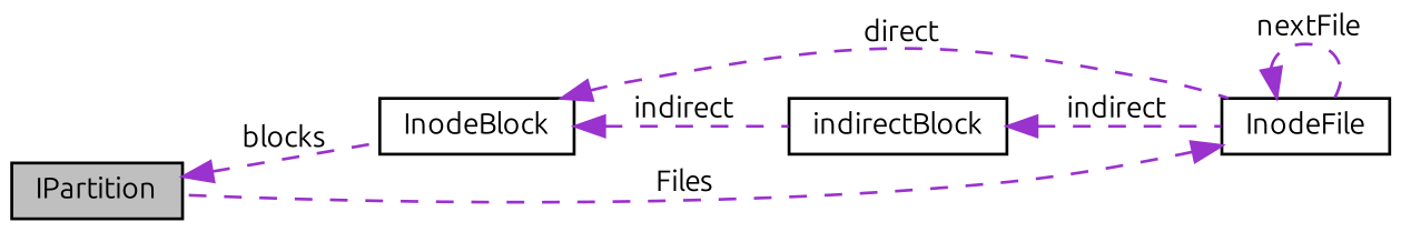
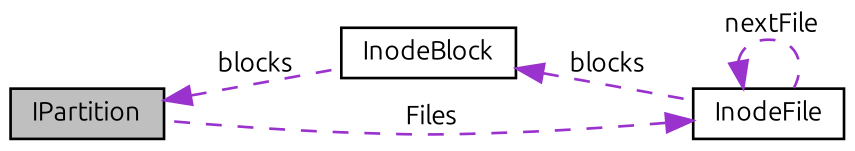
  digraph {
    fontname=Ubuntu
    rankdir=LR
    node [color=black fillcolor=white fontname=Ubuntu fontsize=10 shape=record style=filled]
    edge [color=darkorchid3 dir=back fontname=Ubuntu fontsize=10 labelfontname=Helvetica labelfontsize=10 style=dashed]
    n1 [fillcolor=grey75 fontcolor=black height=0.2 label=IPartition width=0.4]
    n2 [height=0.2 label=InodeBlock width=0.4]
    n3 [height=0.2 label=InodeFile width=0.4]
-   n4 [height=0.2 label=indirectBlock width=0.4]
    n1 -> n2 [label=" blocks"]
-   n2 -> n3 [label=" direct"]
-   n2 -> n4 [label=" indirect"]
+   n2 -> n3 [label=" blocks"]
    n3 -> n1 [label=" Files"]
    n3 -> n3 [label=" nextFile"]
-   n4 -> n3 [label=" indirect"]
  }
